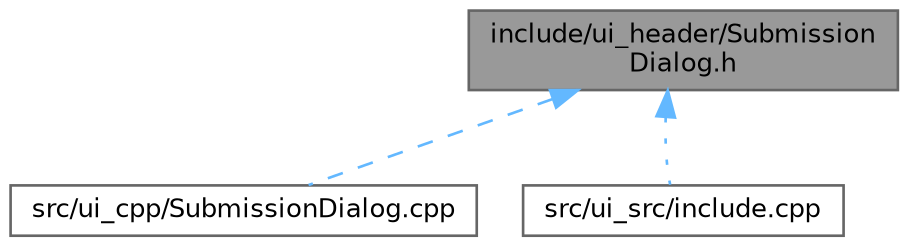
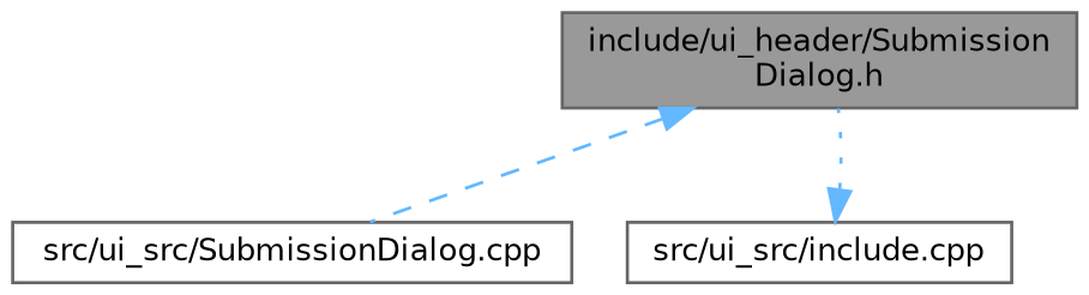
  digraph {
    node [color=grey40 fillcolor=white fontname=Helvetica fontsize=10 shape=box style=filled]
    edge [color=steelblue1 dir=back fontname=Helvetica fontsize=10 labelfontname=Helvetica labelfontsize=10]
    n1 [color=gray40 fillcolor=grey60 fontcolor=black height=0.2 label="include/ui_header/Submission\lDialog.h" width=0.4]
-   n2 [height=0.2 label="src/ui_cpp/SubmissionDialog.cpp" width=0.4]
+   n2 [height=0.2 label="src/ui_src/SubmissionDialog.cpp" width=0.4]
    n3 [height=0.2 label="src/ui_src/include.cpp" width=0.4]
    n1 -> n2 [style=dashed]
-   n1 -> n3 [style=dotted]
+   n3 -> n1 [style=dotted]
  }
